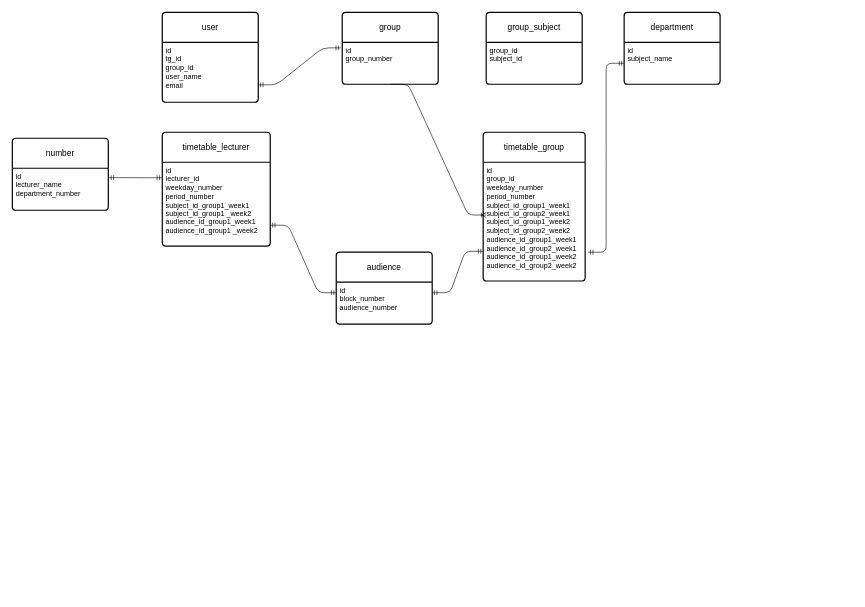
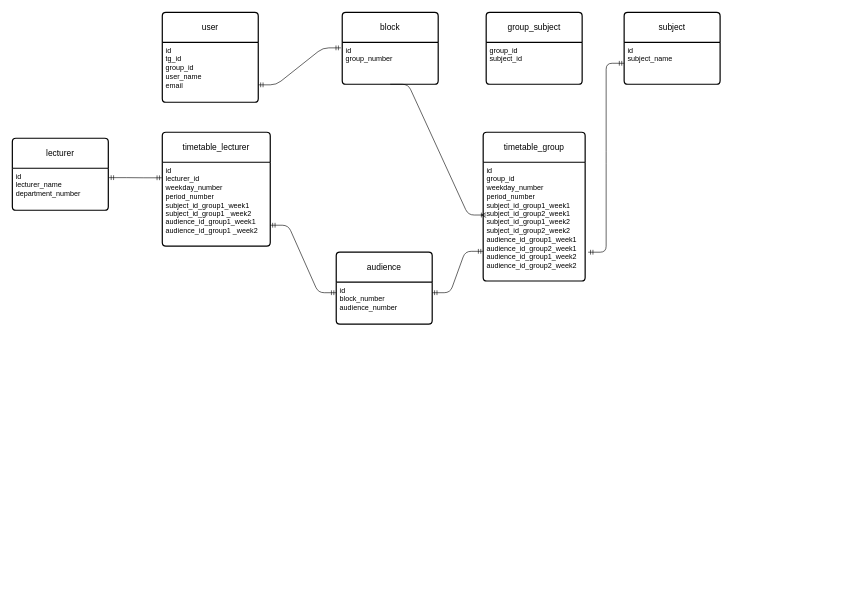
  <mxCell id="0" />
  <mxCell id="1" parent="0" />
  <mxCell id="2" value="user" style="swimlane;childLayout=stackLayout;horizontal=1;startSize=50;horizontalStack=0;rounded=1;fontSize=14;fontStyle=0;strokeWidth=2;resizeParent=0;resizeLast=1;shadow=0;dashed=0;align=center;arcSize=4;whiteSpace=wrap;html=1;labelBackgroundColor=none;" vertex="1" parent="1"><mxGeometry x="270" y="20" width="160" height="150" as="geometry" /></mxCell>
  <mxCell id="3" value="id&lt;br&gt;tg_id&lt;br&gt;group_id&lt;br&gt;user_name&lt;br&gt;email" style="align=left;strokeColor=none;fillColor=none;spacingLeft=4;fontSize=12;verticalAlign=top;resizable=0;rotatable=0;part=1;html=1;labelBackgroundColor=none;rounded=1;" vertex="1" parent="2"><mxGeometry y="50" width="160" height="100" as="geometry" /></mxCell>
- <mxCell id="4" value="group" style="swimlane;childLayout=stackLayout;horizontal=1;startSize=50;horizontalStack=0;rounded=1;fontSize=14;fontStyle=0;strokeWidth=2;resizeParent=0;resizeLast=1;shadow=0;dashed=0;align=center;arcSize=4;whiteSpace=wrap;html=1;labelBackgroundColor=none;" vertex="1" parent="1"><mxGeometry x="570" y="20" width="160" height="120" as="geometry" /></mxCell>
+ <mxCell id="4" value="block" style="swimlane;childLayout=stackLayout;horizontal=1;startSize=50;horizontalStack=0;rounded=1;fontSize=14;fontStyle=0;strokeWidth=2;resizeParent=0;resizeLast=1;shadow=0;dashed=0;align=center;arcSize=4;whiteSpace=wrap;html=1;labelBackgroundColor=none;" vertex="1" parent="1"><mxGeometry x="570" y="20" width="160" height="120" as="geometry" /></mxCell>
  <mxCell id="5" value="id&lt;br&gt;group_number&lt;br&gt;" style="align=left;strokeColor=none;fillColor=none;spacingLeft=4;fontSize=12;verticalAlign=top;resizable=0;rotatable=0;part=1;html=1;labelBackgroundColor=none;rounded=1;" vertex="1" parent="4"><mxGeometry y="50" width="160" height="70" as="geometry" /></mxCell>
- <mxCell id="6" value="department" style="swimlane;childLayout=stackLayout;horizontal=1;startSize=50;horizontalStack=0;rounded=1;fontSize=14;fontStyle=0;strokeWidth=2;resizeParent=0;resizeLast=1;shadow=0;dashed=0;align=center;arcSize=4;whiteSpace=wrap;html=1;labelBackgroundColor=none;" vertex="1" parent="1"><mxGeometry x="1040" y="20" width="160" height="120" as="geometry" /></mxCell>
+ <mxCell id="6" value="subject" style="swimlane;childLayout=stackLayout;horizontal=1;startSize=50;horizontalStack=0;rounded=1;fontSize=14;fontStyle=0;strokeWidth=2;resizeParent=0;resizeLast=1;shadow=0;dashed=0;align=center;arcSize=4;whiteSpace=wrap;html=1;labelBackgroundColor=none;" vertex="1" parent="1"><mxGeometry x="1040" y="20" width="160" height="120" as="geometry" /></mxCell>
  <mxCell id="7" value="id&lt;br&gt;subject_name" style="align=left;strokeColor=none;fillColor=none;spacingLeft=4;fontSize=12;verticalAlign=top;resizable=0;rotatable=0;part=1;html=1;labelBackgroundColor=none;rounded=1;" vertex="1" parent="6"><mxGeometry y="50" width="160" height="70" as="geometry" /></mxCell>
  <mxCell id="8" value="" style="edgeStyle=entityRelationEdgeStyle;fontSize=12;html=1;endArrow=ERmandOne;startArrow=ERmandOne;rounded=1;exitX=1.006;exitY=0.419;exitDx=0;exitDy=0;exitPerimeter=0;entryX=-0.015;entryY=0.133;entryDx=0;entryDy=0;entryPerimeter=0;labelBackgroundColor=none;fontColor=default;" edge="1" parent="1" target="5"><mxGeometry width="100" height="100" relative="1" as="geometry"><mxPoint x="430" y="140.95" as="sourcePoint" /><mxPoint x="559.04" y="109.05" as="targetPoint" /></mxGeometry></mxCell>
  <mxCell id="9" value="group_subject" style="swimlane;childLayout=stackLayout;horizontal=1;startSize=50;horizontalStack=0;rounded=1;fontSize=14;fontStyle=0;strokeWidth=2;resizeParent=0;resizeLast=1;shadow=0;dashed=0;align=center;arcSize=4;whiteSpace=wrap;html=1;labelBackgroundColor=none;" vertex="1" parent="1"><mxGeometry x="810" y="20" width="160" height="120" as="geometry" /></mxCell>
  <mxCell id="10" value="group_id&lt;br&gt;subject_id&amp;nbsp;" style="align=left;strokeColor=none;fillColor=none;spacingLeft=4;fontSize=12;verticalAlign=top;resizable=0;rotatable=0;part=1;html=1;labelBackgroundColor=none;rounded=1;" vertex="1" parent="9"><mxGeometry y="50" width="160" height="70" as="geometry" /></mxCell>
  <mxCell id="11" value="timetable_group" style="swimlane;childLayout=stackLayout;horizontal=1;startSize=50;horizontalStack=0;rounded=1;fontSize=14;fontStyle=0;strokeWidth=2;resizeParent=0;resizeLast=1;shadow=0;dashed=0;align=center;arcSize=4;whiteSpace=wrap;html=1;labelBackgroundColor=none;" vertex="1" parent="1"><mxGeometry x="805" y="220" width="170" height="248" as="geometry" /></mxCell>
  <mxCell id="12" value="id&lt;br&gt;group_id&lt;br&gt;weekday_number&lt;br&gt;period_number&lt;br&gt;subject_id_group1_week1&lt;br&gt;subject_id_group2_week1&lt;br&gt;subject_id_group1_week2&lt;br&gt;subject_id_group2_week2&lt;br&gt;audience_id_group1_week1&lt;br style=&quot;border-color: var(--border-color);&quot;&gt;audience_id_group2_week1&lt;br style=&quot;border-color: var(--border-color);&quot;&gt;audience_id_group1_week2&lt;br style=&quot;border-color: var(--border-color);&quot;&gt;audience_id_group2_week2" style="align=left;strokeColor=none;fillColor=none;spacingLeft=4;fontSize=12;verticalAlign=top;resizable=0;rotatable=0;part=1;html=1;labelBackgroundColor=none;rounded=1;" vertex="1" parent="11"><mxGeometry y="50" width="170" height="198" as="geometry" /></mxCell>
  <mxCell id="13" value="" style="edgeStyle=entityRelationEdgeStyle;fontSize=12;html=1;endArrow=ERoneToMany;rounded=1;exitX=0.5;exitY=1;exitDx=0;exitDy=0;labelBackgroundColor=none;fontColor=default;" edge="1" parent="1" source="5"><mxGeometry width="100" height="100" relative="1" as="geometry"><mxPoint x="610" y="350" as="sourcePoint" /><mxPoint x="810" y="358" as="targetPoint" /><Array as="points"><mxPoint x="700" y="260" /></Array></mxGeometry></mxCell>
  <mxCell id="14" value="timetable_lecturer" style="swimlane;childLayout=stackLayout;horizontal=1;startSize=50;horizontalStack=0;rounded=1;fontSize=14;fontStyle=0;strokeWidth=2;resizeParent=0;resizeLast=1;shadow=0;dashed=0;align=center;arcSize=4;whiteSpace=wrap;html=1;labelBackgroundColor=none;" vertex="1" parent="1"><mxGeometry x="270" y="220" width="180" height="190" as="geometry" /></mxCell>
  <mxCell id="15" value="id&lt;br&gt;lecturer_id&lt;br&gt;weekday_number&lt;br&gt;period_number&lt;br&gt;subject_id_group1_week1&lt;br style=&quot;border-color: var(--border-color);&quot;&gt;subject_id_group1 _week2&lt;br&gt;audience_id_group1_week1&lt;br style=&quot;border-color: var(--border-color);&quot;&gt;audience_id_group1 _week2" style="align=left;strokeColor=none;fillColor=none;spacingLeft=4;fontSize=12;verticalAlign=top;resizable=0;rotatable=0;part=1;html=1;labelBackgroundColor=none;rounded=1;" vertex="1" parent="14"><mxGeometry y="50" width="180" height="140" as="geometry" /></mxCell>
  <mxCell id="16" value="audience" style="swimlane;childLayout=stackLayout;horizontal=1;startSize=50;horizontalStack=0;rounded=1;fontSize=14;fontStyle=0;strokeWidth=2;resizeParent=0;resizeLast=1;shadow=0;dashed=0;align=center;arcSize=4;whiteSpace=wrap;html=1;labelBackgroundColor=none;" vertex="1" parent="1"><mxGeometry x="560" y="420" width="160" height="120" as="geometry" /></mxCell>
  <mxCell id="17" value="id&lt;br&gt;block_number&lt;br&gt;audience_number" style="align=left;strokeColor=none;fillColor=none;spacingLeft=4;fontSize=12;verticalAlign=top;resizable=0;rotatable=0;part=1;html=1;labelBackgroundColor=none;rounded=1;" vertex="1" parent="16"><mxGeometry y="50" width="160" height="70" as="geometry" /></mxCell>
  <mxCell id="18" value="" style="edgeStyle=entityRelationEdgeStyle;fontSize=12;html=1;endArrow=ERmandOne;startArrow=ERmandOne;rounded=1;entryX=0;entryY=0.5;entryDx=0;entryDy=0;labelBackgroundColor=none;fontColor=default;" edge="1" parent="1" target="7"><mxGeometry width="100" height="100" relative="1" as="geometry"><mxPoint x="980" y="420" as="sourcePoint" /><mxPoint x="1100" y="280" as="targetPoint" /><Array as="points"><mxPoint x="1420" y="390" /><mxPoint x="1100" y="390" /><mxPoint x="1090" y="190" /><mxPoint x="1060" y="170" /></Array></mxGeometry></mxCell>
  <mxCell id="19" value="" style="edgeStyle=entityRelationEdgeStyle;fontSize=12;html=1;endArrow=ERmandOne;startArrow=ERmandOne;rounded=1;exitX=1;exitY=0.25;exitDx=0;exitDy=0;labelBackgroundColor=none;fontColor=default;entryX=0;entryY=0.75;entryDx=0;entryDy=0;" edge="1" parent="1" source="17" target="12"><mxGeometry width="100" height="100" relative="1" as="geometry"><mxPoint x="740" y="581.2" as="sourcePoint" /><mxPoint x="827.92" y="470" as="targetPoint" /></mxGeometry></mxCell>
  <mxCell id="20" value="" style="edgeStyle=entityRelationEdgeStyle;fontSize=12;html=1;endArrow=ERmandOne;startArrow=ERmandOne;rounded=1;exitX=1;exitY=0.75;exitDx=0;exitDy=0;entryX=0;entryY=0.25;entryDx=0;entryDy=0;labelBackgroundColor=none;fontColor=default;" edge="1" parent="1" source="15" target="17"><mxGeometry width="100" height="100" relative="1" as="geometry"><mxPoint x="450" y="840" as="sourcePoint" /><mxPoint x="540" y="740" as="targetPoint" /><Array as="points"><mxPoint x="470" y="990" /></Array></mxGeometry></mxCell>
- <mxCell id="21" value="number" style="swimlane;childLayout=stackLayout;horizontal=1;startSize=50;horizontalStack=0;rounded=1;fontSize=14;fontStyle=0;strokeWidth=2;resizeParent=0;resizeLast=1;shadow=0;dashed=0;align=center;arcSize=4;whiteSpace=wrap;html=1;labelBackgroundColor=none;" vertex="1" parent="1"><mxGeometry x="20" y="230" width="160" height="120" as="geometry" /></mxCell>
+ <mxCell id="21" value="lecturer" style="swimlane;childLayout=stackLayout;horizontal=1;startSize=50;horizontalStack=0;rounded=1;fontSize=14;fontStyle=0;strokeWidth=2;resizeParent=0;resizeLast=1;shadow=0;dashed=0;align=center;arcSize=4;whiteSpace=wrap;html=1;labelBackgroundColor=none;" vertex="1" parent="1"><mxGeometry x="20" y="230" width="160" height="120" as="geometry" /></mxCell>
  <mxCell id="22" value="id&lt;br&gt;lecturer_name&lt;br&gt;department_number" style="align=left;strokeColor=none;fillColor=none;spacingLeft=4;fontSize=12;verticalAlign=top;resizable=0;rotatable=0;part=1;html=1;labelBackgroundColor=none;rounded=1;" vertex="1" parent="21"><mxGeometry y="50" width="160" height="70" as="geometry" /></mxCell>
  <mxCell id="23" value="" style="edgeStyle=entityRelationEdgeStyle;fontSize=12;html=1;endArrow=ERmandOne;startArrow=ERmandOne;rounded=0;entryX=-0.004;entryY=0.185;entryDx=0;entryDy=0;entryPerimeter=0;exitX=1.005;exitY=0.224;exitDx=0;exitDy=0;exitPerimeter=0;" edge="1" parent="1" source="22" target="15"><mxGeometry width="100" height="100" relative="1" as="geometry"><mxPoint x="60" y="570" as="sourcePoint" /><mxPoint x="160" y="470" as="targetPoint" /></mxGeometry></mxCell>
